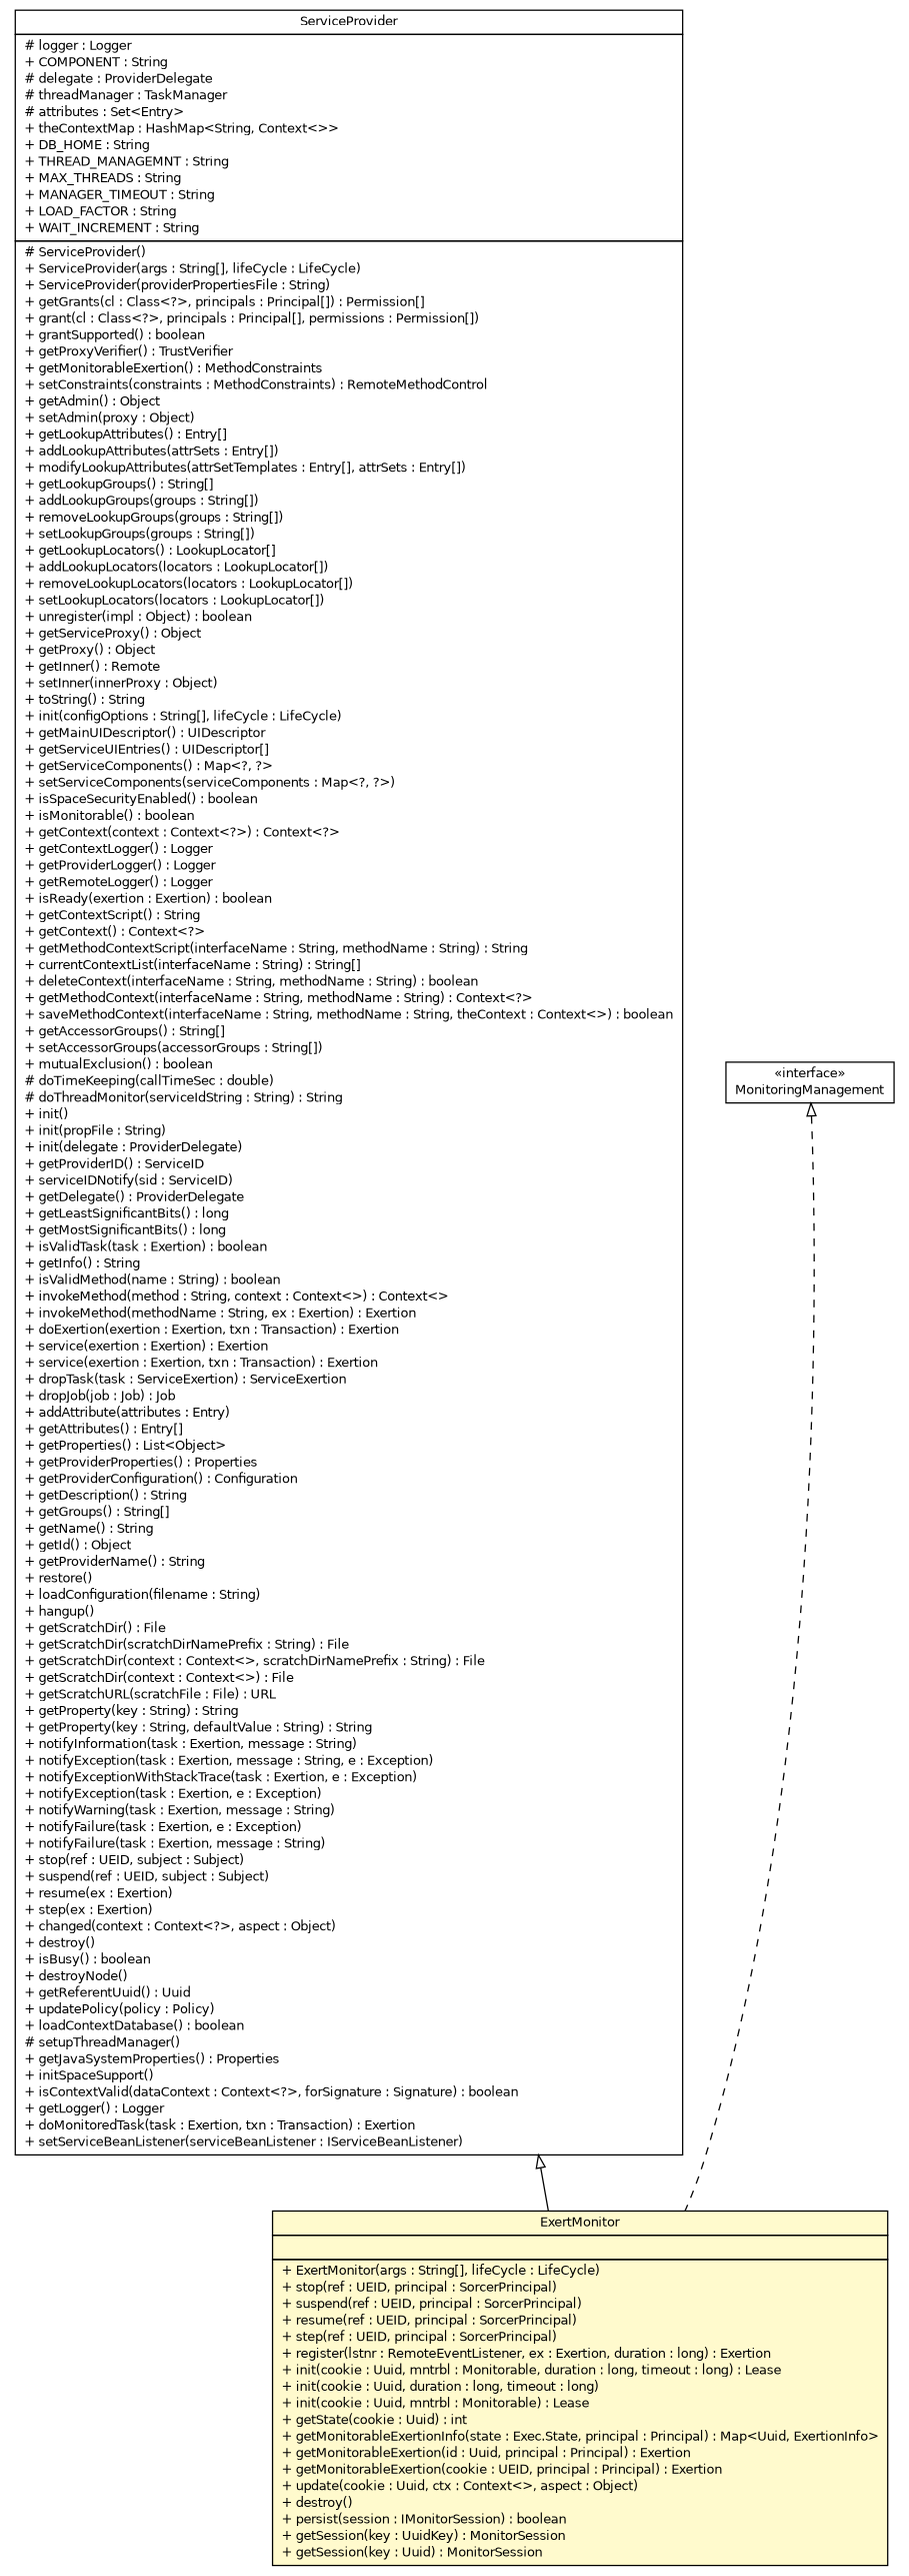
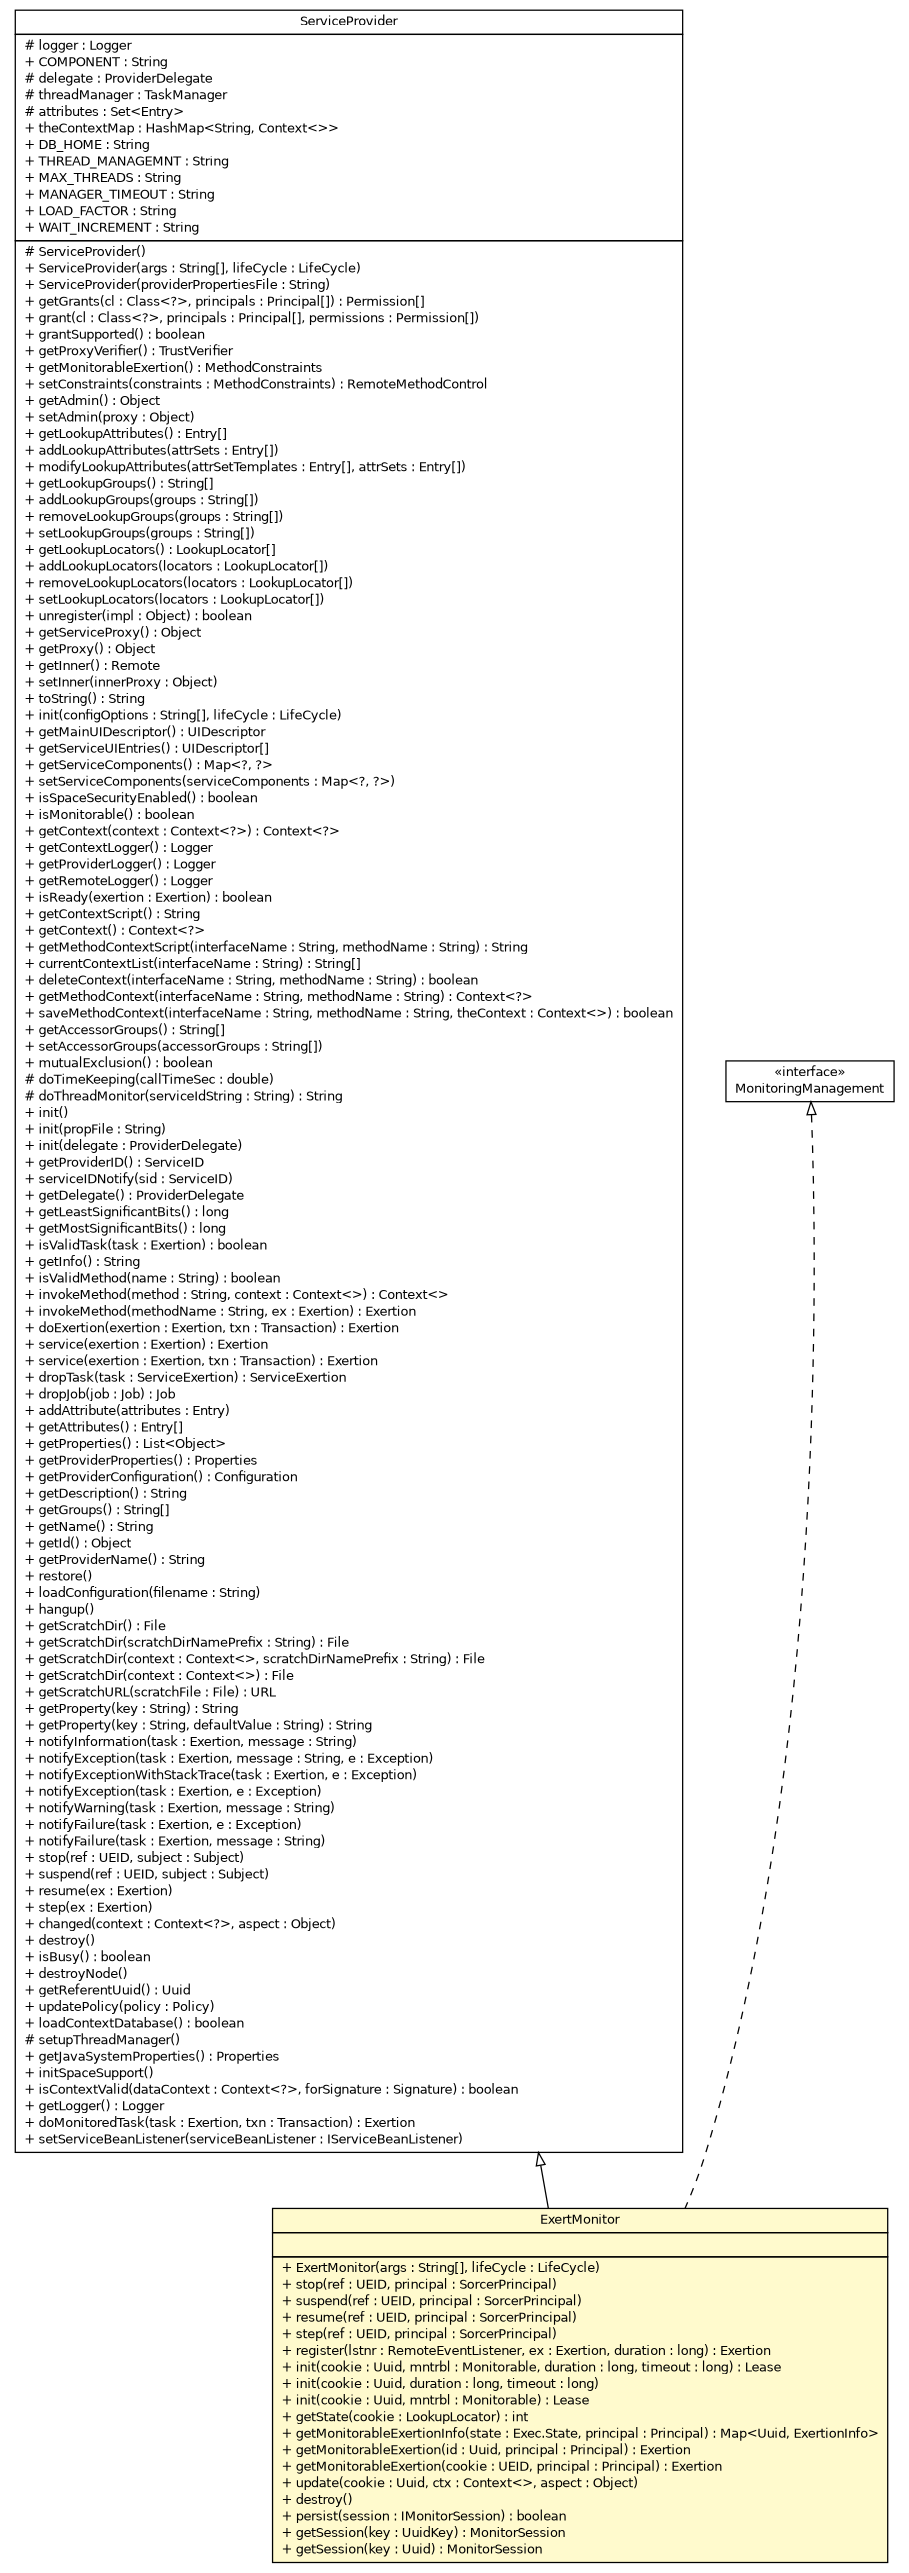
  digraph {
    nodesep=0.25
    ranksep=0.5
    node [fontcolor=black fontname=Helvetica fontsize=10.0 shape=plaintext]
    edge [arrowtail=empty dir=back fontname=Helvetica fontsize=10 headport=p labelfontname=Helvetica labelfontsize=10 tailport=p]
    n1 [label=<<table title="sorcer.core.provider.ServiceProvider" border="0" cellborder="1" cellspacing="0" cellpadding="2" port="p" href="../ServiceProvider.html"> 		<tr><td><table border="0" cellspacing="0" cellpadding="1"> <tr><td align="center" balign="center"> ServiceProvider </td></tr> 		</table></td></tr> 		<tr><td><table border="0" cellspacing="0" cellpadding="1"> <tr><td align="left" balign="left"> # logger : Logger </td></tr> <tr><td align="left" balign="left"> + COMPONENT : String </td></tr> <tr><td align="left" balign="left"> # delegate : ProviderDelegate </td></tr> <tr><td align="left" balign="left"> # threadManager : TaskManager </td></tr> <tr><td align="left" balign="left"> # attributes : Set&lt;Entry&gt; </td></tr> <tr><td align="left" balign="left"> + theContextMap : HashMap&lt;String, Context&lt;&gt;&gt; </td></tr> <tr><td align="left" balign="left"> + DB_HOME : String </td></tr> <tr><td align="left" balign="left"> + THREAD_MANAGEMNT : String </td></tr> <tr><td align="left" balign="left"> + MAX_THREADS : String </td></tr> <tr><td align="left" balign="left"> + MANAGER_TIMEOUT : String </td></tr> <tr><td align="left" balign="left"> + LOAD_FACTOR : String </td></tr> <tr><td align="left" balign="left"> + WAIT_INCREMENT : String </td></tr> 		</table></td></tr> 		<tr><td><table border="0" cellspacing="0" cellpadding="1"> <tr><td align="left" balign="left"> # ServiceProvider() </td></tr> <tr><td align="left" balign="left"> + ServiceProvider(args : String[], lifeCycle : LifeCycle) </td></tr> <tr><td align="left" balign="left"> + ServiceProvider(providerPropertiesFile : String) </td></tr> <tr><td align="left" balign="left"> + getGrants(cl : Class&lt;?&gt;, principals : Principal[]) : Permission[] </td></tr> <tr><td align="left" balign="left"> + grant(cl : Class&lt;?&gt;, principals : Principal[], permissions : Permission[]) </td></tr> <tr><td align="left" balign="left"> + grantSupported() : boolean </td></tr> <tr><td align="left" balign="left"> + getProxyVerifier() : TrustVerifier </td></tr> <tr><td align="left" balign="left"> + getMonitorableExertion() : MethodConstraints </td></tr> <tr><td align="left" balign="left"> + setConstraints(constraints : MethodConstraints) : RemoteMethodControl </td></tr> <tr><td align="left" balign="left"> + getAdmin() : Object </td></tr> <tr><td align="left" balign="left"> + setAdmin(proxy : Object) </td></tr> <tr><td align="left" balign="left"> + getLookupAttributes() : Entry[] </td></tr> <tr><td align="left" balign="left"> + addLookupAttributes(attrSets : Entry[]) </td></tr> <tr><td align="left" balign="left"> + modifyLookupAttributes(attrSetTemplates : Entry[], attrSets : Entry[]) </td></tr> <tr><td align="left" balign="left"> + getLookupGroups() : String[] </td></tr> <tr><td align="left" balign="left"> + addLookupGroups(groups : String[]) </td></tr> <tr><td align="left" balign="left"> + removeLookupGroups(groups : String[]) </td></tr> <tr><td align="left" balign="left"> + setLookupGroups(groups : String[]) </td></tr> <tr><td align="left" balign="left"> + getLookupLocators() : LookupLocator[] </td></tr> <tr><td align="left" balign="left"> + addLookupLocators(locators : LookupLocator[]) </td></tr> <tr><td align="left" balign="left"> + removeLookupLocators(locators : LookupLocator[]) </td></tr> <tr><td align="left" balign="left"> + setLookupLocators(locators : LookupLocator[]) </td></tr> <tr><td align="left" balign="left"> + unregister(impl : Object) : boolean </td></tr> <tr><td align="left" balign="left"> + getServiceProxy() : Object </td></tr> <tr><td align="left" balign="left"> + getProxy() : Object </td></tr> <tr><td align="left" balign="left"> + getInner() : Remote </td></tr> <tr><td align="left" balign="left"> + setInner(innerProxy : Object) </td></tr> <tr><td align="left" balign="left"> + toString() : String </td></tr> <tr><td align="left" balign="left"> + init(configOptions : String[], lifeCycle : LifeCycle) </td></tr> <tr><td align="left" balign="left"> + getMainUIDescriptor() : UIDescriptor </td></tr> <tr><td align="left" balign="left"> + getServiceUIEntries() : UIDescriptor[] </td></tr> <tr><td align="left" balign="left"> + getServiceComponents() : Map&lt;?, ?&gt; </td></tr> <tr><td align="left" balign="left"> + setServiceComponents(serviceComponents : Map&lt;?, ?&gt;) </td></tr> <tr><td align="left" balign="left"> + isSpaceSecurityEnabled() : boolean </td></tr> <tr><td align="left" balign="left"> + isMonitorable() : boolean </td></tr> <tr><td align="left" balign="left"> + getContext(context : Context&lt;?&gt;) : Context&lt;?&gt; </td></tr> <tr><td align="left" balign="left"> + getContextLogger() : Logger </td></tr> <tr><td align="left" balign="left"> + getProviderLogger() : Logger </td></tr> <tr><td align="left" balign="left"> + getRemoteLogger() : Logger </td></tr> <tr><td align="left" balign="left"> + isReady(exertion : Exertion) : boolean </td></tr> <tr><td align="left" balign="left"> + getContextScript() : String </td></tr> <tr><td align="left" balign="left"> + getContext() : Context&lt;?&gt; </td></tr> <tr><td align="left" balign="left"> + getMethodContextScript(interfaceName : String, methodName : String) : String </td></tr> <tr><td align="left" balign="left"> + currentContextList(interfaceName : String) : String[] </td></tr> <tr><td align="left" balign="left"> + deleteContext(interfaceName : String, methodName : String) : boolean </td></tr> <tr><td align="left" balign="left"> + getMethodContext(interfaceName : String, methodName : String) : Context&lt;?&gt; </td></tr> <tr><td align="left" balign="left"> + saveMethodContext(interfaceName : String, methodName : String, theContext : Context&lt;&gt;) : boolean </td></tr> <tr><td align="left" balign="left"> + getAccessorGroups() : String[] </td></tr> <tr><td align="left" balign="left"> + setAccessorGroups(accessorGroups : String[]) </td></tr> <tr><td align="left" balign="left"> + mutualExclusion() : boolean </td></tr> <tr><td align="left" balign="left"> # doTimeKeeping(callTimeSec : double) </td></tr> <tr><td align="left" balign="left"> # doThreadMonitor(serviceIdString : String) : String </td></tr> <tr><td align="left" balign="left"> + init() </td></tr> <tr><td align="left" balign="left"> + init(propFile : String) </td></tr> <tr><td align="left" balign="left"> + init(delegate : ProviderDelegate) </td></tr> <tr><td align="left" balign="left"> + getProviderID() : ServiceID </td></tr> <tr><td align="left" balign="left"> + serviceIDNotify(sid : ServiceID) </td></tr> <tr><td align="left" balign="left"> + getDelegate() : ProviderDelegate </td></tr> <tr><td align="left" balign="left"> + getLeastSignificantBits() : long </td></tr> <tr><td align="left" balign="left"> + getMostSignificantBits() : long </td></tr> <tr><td align="left" balign="left"> + isValidTask(task : Exertion) : boolean </td></tr> <tr><td align="left" balign="left"> + getInfo() : String </td></tr> <tr><td align="left" balign="left"> + isValidMethod(name : String) : boolean </td></tr> <tr><td align="left" balign="left"> + invokeMethod(method : String, context : Context&lt;&gt;) : Context&lt;&gt; </td></tr> <tr><td align="left" balign="left"> + invokeMethod(methodName : String, ex : Exertion) : Exertion </td></tr> <tr><td align="left" balign="left"> + doExertion(exertion : Exertion, txn : Transaction) : Exertion </td></tr> <tr><td align="left" balign="left"> + service(exertion : Exertion) : Exertion </td></tr> <tr><td align="left" balign="left"> + service(exertion : Exertion, txn : Transaction) : Exertion </td></tr> <tr><td align="left" balign="left"> + dropTask(task : ServiceExertion) : ServiceExertion </td></tr> <tr><td align="left" balign="left"> + dropJob(job : Job) : Job </td></tr> <tr><td align="left" balign="left"> + addAttribute(attributes : Entry) </td></tr> <tr><td align="left" balign="left"> + getAttributes() : Entry[] </td></tr> <tr><td align="left" balign="left"> + getProperties() : List&lt;Object&gt; </td></tr> <tr><td align="left" balign="left"> + getProviderProperties() : Properties </td></tr> <tr><td align="left" balign="left"> + getProviderConfiguration() : Configuration </td></tr> <tr><td align="left" balign="left"> + getDescription() : String </td></tr> <tr><td align="left" balign="left"> + getGroups() : String[] </td></tr> <tr><td align="left" balign="left"> + getName() : String </td></tr> <tr><td align="left" balign="left"> + getId() : Object </td></tr> <tr><td align="left" balign="left"> + getProviderName() : String </td></tr> <tr><td align="left" balign="left"> + restore() </td></tr> <tr><td align="left" balign="left"> + loadConfiguration(filename : String) </td></tr> <tr><td align="left" balign="left"> + hangup() </td></tr> <tr><td align="left" balign="left"> + getScratchDir() : File </td></tr> <tr><td align="left" balign="left"> + getScratchDir(scratchDirNamePrefix : String) : File </td></tr> <tr><td align="left" balign="left"> + getScratchDir(context : Context&lt;&gt;, scratchDirNamePrefix : String) : File </td></tr> <tr><td align="left" balign="left"> + getScratchDir(context : Context&lt;&gt;) : File </td></tr> <tr><td align="left" balign="left"> + getScratchURL(scratchFile : File) : URL </td></tr> <tr><td align="left" balign="left"> + getProperty(key : String) : String </td></tr> <tr><td align="left" balign="left"> + getProperty(key : String, defaultValue : String) : String </td></tr> <tr><td align="left" balign="left"> + notifyInformation(task : Exertion, message : String) </td></tr> <tr><td align="left" balign="left"> + notifyException(task : Exertion, message : String, e : Exception) </td></tr> <tr><td align="left" balign="left"> + notifyExceptionWithStackTrace(task : Exertion, e : Exception) </td></tr> <tr><td align="left" balign="left"> + notifyException(task : Exertion, e : Exception) </td></tr> <tr><td align="left" balign="left"> + notifyWarning(task : Exertion, message : String) </td></tr> <tr><td align="left" balign="left"> + notifyFailure(task : Exertion, e : Exception) </td></tr> <tr><td align="left" balign="left"> + notifyFailure(task : Exertion, message : String) </td></tr> <tr><td align="left" balign="left"> + stop(ref : UEID, subject : Subject) </td></tr> <tr><td align="left" balign="left"> + suspend(ref : UEID, subject : Subject) </td></tr> <tr><td align="left" balign="left"> + resume(ex : Exertion) </td></tr> <tr><td align="left" balign="left"> + step(ex : Exertion) </td></tr> <tr><td align="left" balign="left"> + changed(context : Context&lt;?&gt;, aspect : Object) </td></tr> <tr><td align="left" balign="left"> + destroy() </td></tr> <tr><td align="left" balign="left"> + isBusy() : boolean </td></tr> <tr><td align="left" balign="left"> + destroyNode() </td></tr> <tr><td align="left" balign="left"> + getReferentUuid() : Uuid </td></tr> <tr><td align="left" balign="left"> + updatePolicy(policy : Policy) </td></tr> <tr><td align="left" balign="left"> + loadContextDatabase() : boolean </td></tr> <tr><td align="left" balign="left"> # setupThreadManager() </td></tr> <tr><td align="left" balign="left"> + getJavaSystemProperties() : Properties </td></tr> <tr><td align="left" balign="left"> + initSpaceSupport() </td></tr> <tr><td align="left" balign="left"> + isContextValid(dataContext : Context&lt;?&gt;, forSignature : Signature) : boolean </td></tr> <tr><td align="left" balign="left"> + getLogger() : Logger </td></tr> <tr><td align="left" balign="left"> + doMonitoredTask(task : Exertion, txn : Transaction) : Exertion </td></tr> <tr><td align="left" balign="left"> + setServiceBeanListener(serviceBeanListener : IServiceBeanListener) </td></tr> 		</table></td></tr> 		</table>>]
-   n2 [label=<<table title="sorcer.core.provider.exertmonitor.ExertMonitor" border="0" cellborder="1" cellspacing="0" cellpadding="2" port="p" bgcolor="lemonChiffon" href="./ExertMonitor.html"> 		<tr><td><table border="0" cellspacing="0" cellpadding="1"> <tr><td align="center" balign="center"> ExertMonitor </td></tr> 		</table></td></tr> 		<tr><td><table border="0" cellspacing="0" cellpadding="1"> <tr><td align="left" balign="left">  </td></tr> 		</table></td></tr> 		<tr><td><table border="0" cellspacing="0" cellpadding="1"> <tr><td align="left" balign="left"> + ExertMonitor(args : String[], lifeCycle : LifeCycle) </td></tr> <tr><td align="left" balign="left"> + stop(ref : UEID, principal : SorcerPrincipal) </td></tr> <tr><td align="left" balign="left"> + suspend(ref : UEID, principal : SorcerPrincipal) </td></tr> <tr><td align="left" balign="left"> + resume(ref : UEID, principal : SorcerPrincipal) </td></tr> <tr><td align="left" balign="left"> + step(ref : UEID, principal : SorcerPrincipal) </td></tr> <tr><td align="left" balign="left"> + register(lstnr : RemoteEventListener, ex : Exertion, duration : long) : Exertion </td></tr> <tr><td align="left" balign="left"> + init(cookie : Uuid, mntrbl : Monitorable, duration : long, timeout : long) : Lease </td></tr> <tr><td align="left" balign="left"> + init(cookie : Uuid, duration : long, timeout : long) </td></tr> <tr><td align="left" balign="left"> + init(cookie : Uuid, mntrbl : Monitorable) : Lease </td></tr> <tr><td align="left" balign="left"> + getState(cookie : Uuid) : int </td></tr> <tr><td align="left" balign="left"> + getMonitorableExertionInfo(state : Exec.State, principal : Principal) : Map&lt;Uuid, ExertionInfo&gt; </td></tr> <tr><td align="left" balign="left"> + getMonitorableExertion(id : Uuid, principal : Principal) : Exertion </td></tr> <tr><td align="left" balign="left"> + getMonitorableExertion(cookie : UEID, principal : Principal) : Exertion </td></tr> <tr><td align="left" balign="left"> + update(cookie : Uuid, ctx : Context&lt;&gt;, aspect : Object) </td></tr> <tr><td align="left" balign="left"> + destroy() </td></tr> <tr><td align="left" balign="left"> + persist(session : IMonitorSession) : boolean </td></tr> <tr><td align="left" balign="left"> + getSession(key : UuidKey) : MonitorSession </td></tr> <tr><td align="left" balign="left"> + getSession(key : Uuid) : MonitorSession </td></tr> 		</table></td></tr> 		</table>>]
+   n2 [label=<<table title="sorcer.core.provider.exertmonitor.ExertMonitor" border="0" cellborder="1" cellspacing="0" cellpadding="2" port="p" bgcolor="lemonChiffon" href="./ExertMonitor.html"> 		<tr><td><table border="0" cellspacing="0" cellpadding="1"> <tr><td align="center" balign="center"> ExertMonitor </td></tr> 		</table></td></tr> 		<tr><td><table border="0" cellspacing="0" cellpadding="1"> <tr><td align="left" balign="left">  </td></tr> 		</table></td></tr> 		<tr><td><table border="0" cellspacing="0" cellpadding="1"> <tr><td align="left" balign="left"> + ExertMonitor(args : String[], lifeCycle : LifeCycle) </td></tr> <tr><td align="left" balign="left"> + stop(ref : UEID, principal : SorcerPrincipal) </td></tr> <tr><td align="left" balign="left"> + suspend(ref : UEID, principal : SorcerPrincipal) </td></tr> <tr><td align="left" balign="left"> + resume(ref : UEID, principal : SorcerPrincipal) </td></tr> <tr><td align="left" balign="left"> + step(ref : UEID, principal : SorcerPrincipal) </td></tr> <tr><td align="left" balign="left"> + register(lstnr : RemoteEventListener, ex : Exertion, duration : long) : Exertion </td></tr> <tr><td align="left" balign="left"> + init(cookie : Uuid, mntrbl : Monitorable, duration : long, timeout : long) : Lease </td></tr> <tr><td align="left" balign="left"> + init(cookie : Uuid, duration : long, timeout : long) </td></tr> <tr><td align="left" balign="left"> + init(cookie : Uuid, mntrbl : Monitorable) : Lease </td></tr> <tr><td align="left" balign="left"> + getState(cookie : LookupLocator) : int </td></tr> <tr><td align="left" balign="left"> + getMonitorableExertionInfo(state : Exec.State, principal : Principal) : Map&lt;Uuid, ExertionInfo&gt; </td></tr> <tr><td align="left" balign="left"> + getMonitorableExertion(id : Uuid, principal : Principal) : Exertion </td></tr> <tr><td align="left" balign="left"> + getMonitorableExertion(cookie : UEID, principal : Principal) : Exertion </td></tr> <tr><td align="left" balign="left"> + update(cookie : Uuid, ctx : Context&lt;&gt;, aspect : Object) </td></tr> <tr><td align="left" balign="left"> + destroy() </td></tr> <tr><td align="left" balign="left"> + persist(session : IMonitorSession) : boolean </td></tr> <tr><td align="left" balign="left"> + getSession(key : UuidKey) : MonitorSession </td></tr> <tr><td align="left" balign="left"> + getSession(key : Uuid) : MonitorSession </td></tr> 		</table></td></tr> 		</table>>]
    n3 [label=<<table title="sorcer.core.monitor.MonitoringManagement" border="0" cellborder="1" cellspacing="0" cellpadding="2" port="p" href="../../monitor/MonitoringManagement.html"> 		<tr><td><table border="0" cellspacing="0" cellpadding="1"> <tr><td align="center" balign="center"> &#171;interface&#187; </td></tr> <tr><td align="center" balign="center"> MonitoringManagement </td></tr> 		</table></td></tr> 		</table>>]
    n1 -> n2
    n3 -> n2 [style=dashed]
  }
